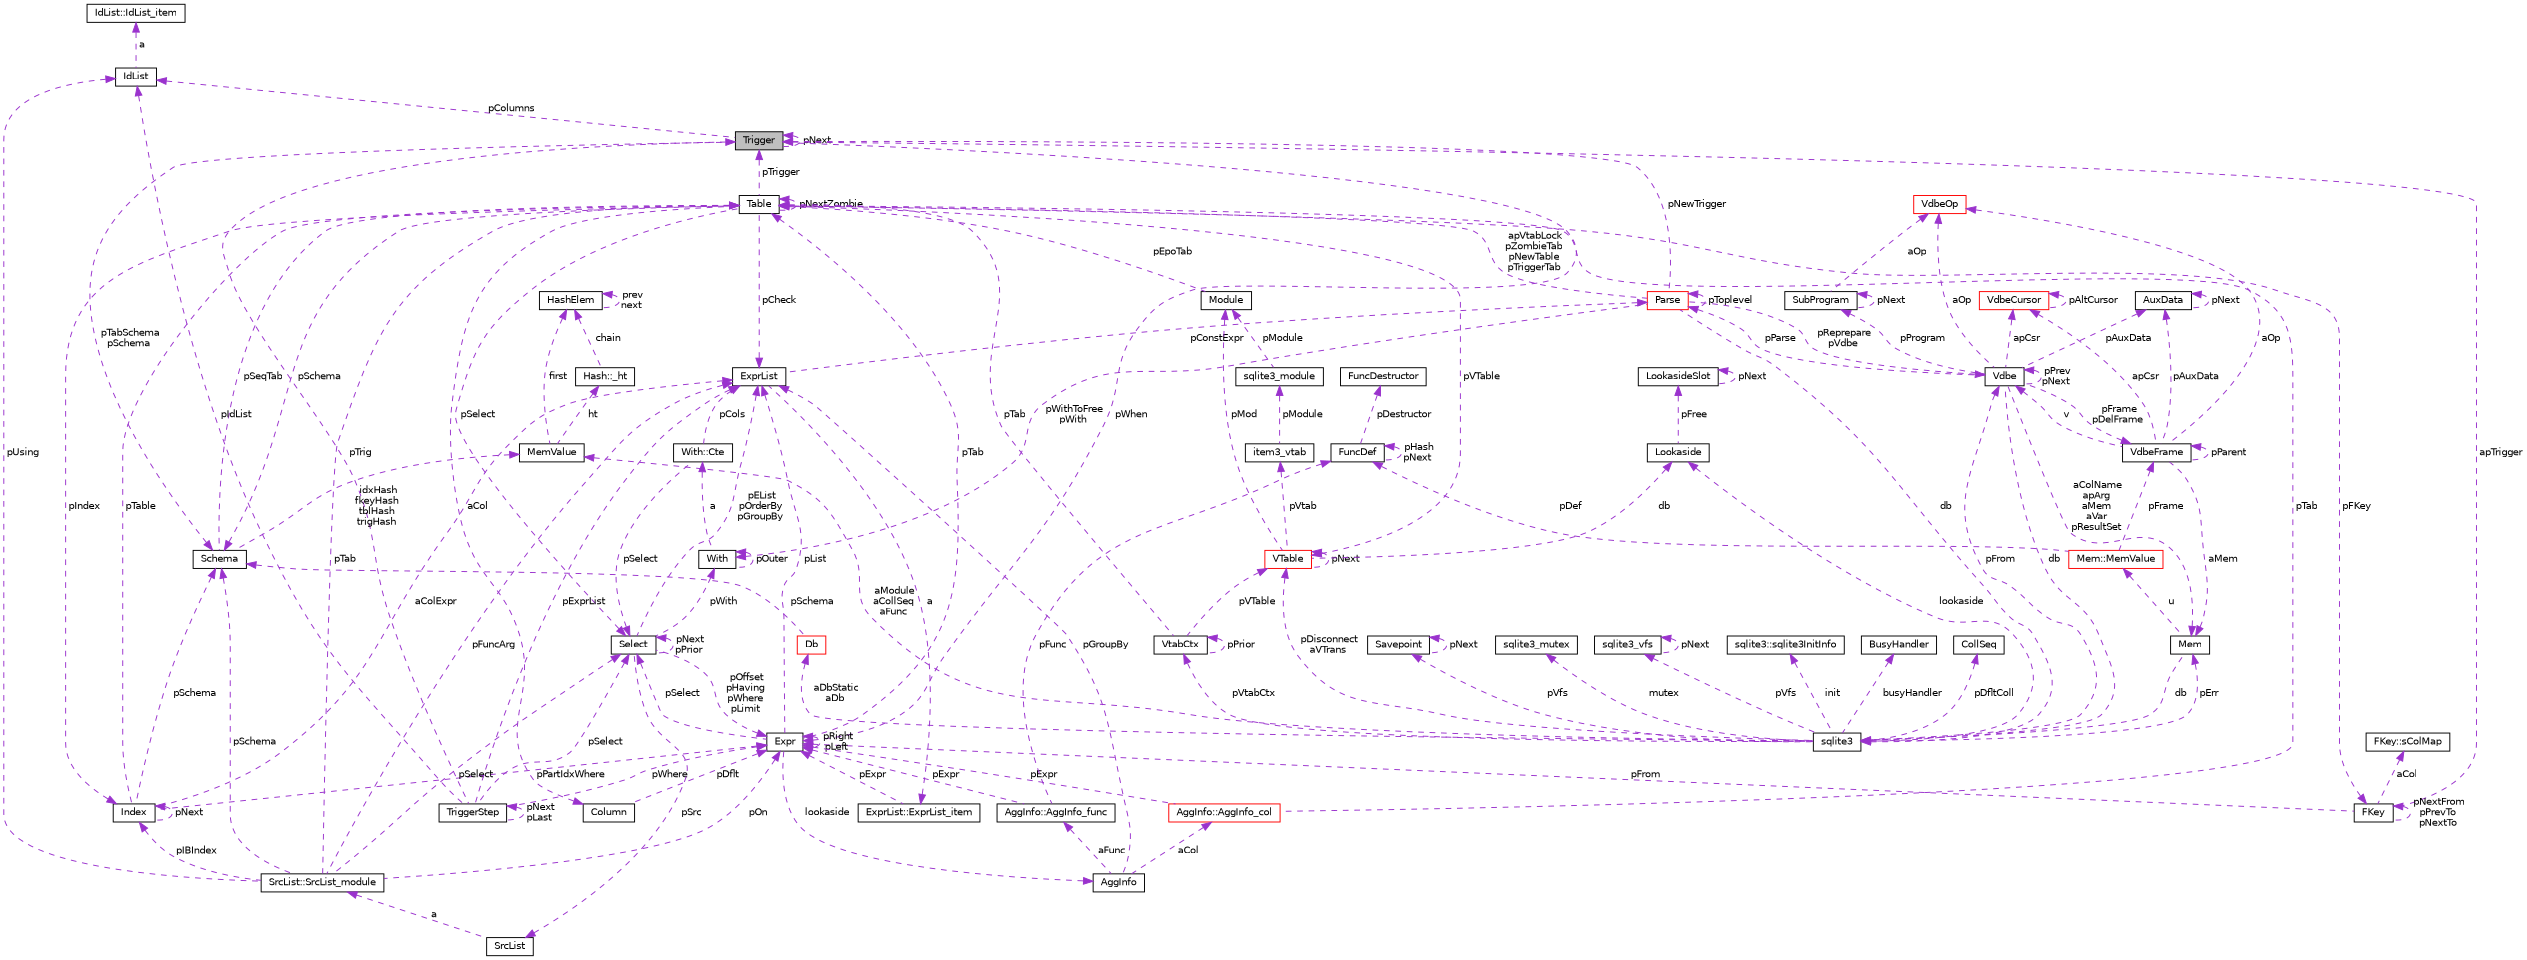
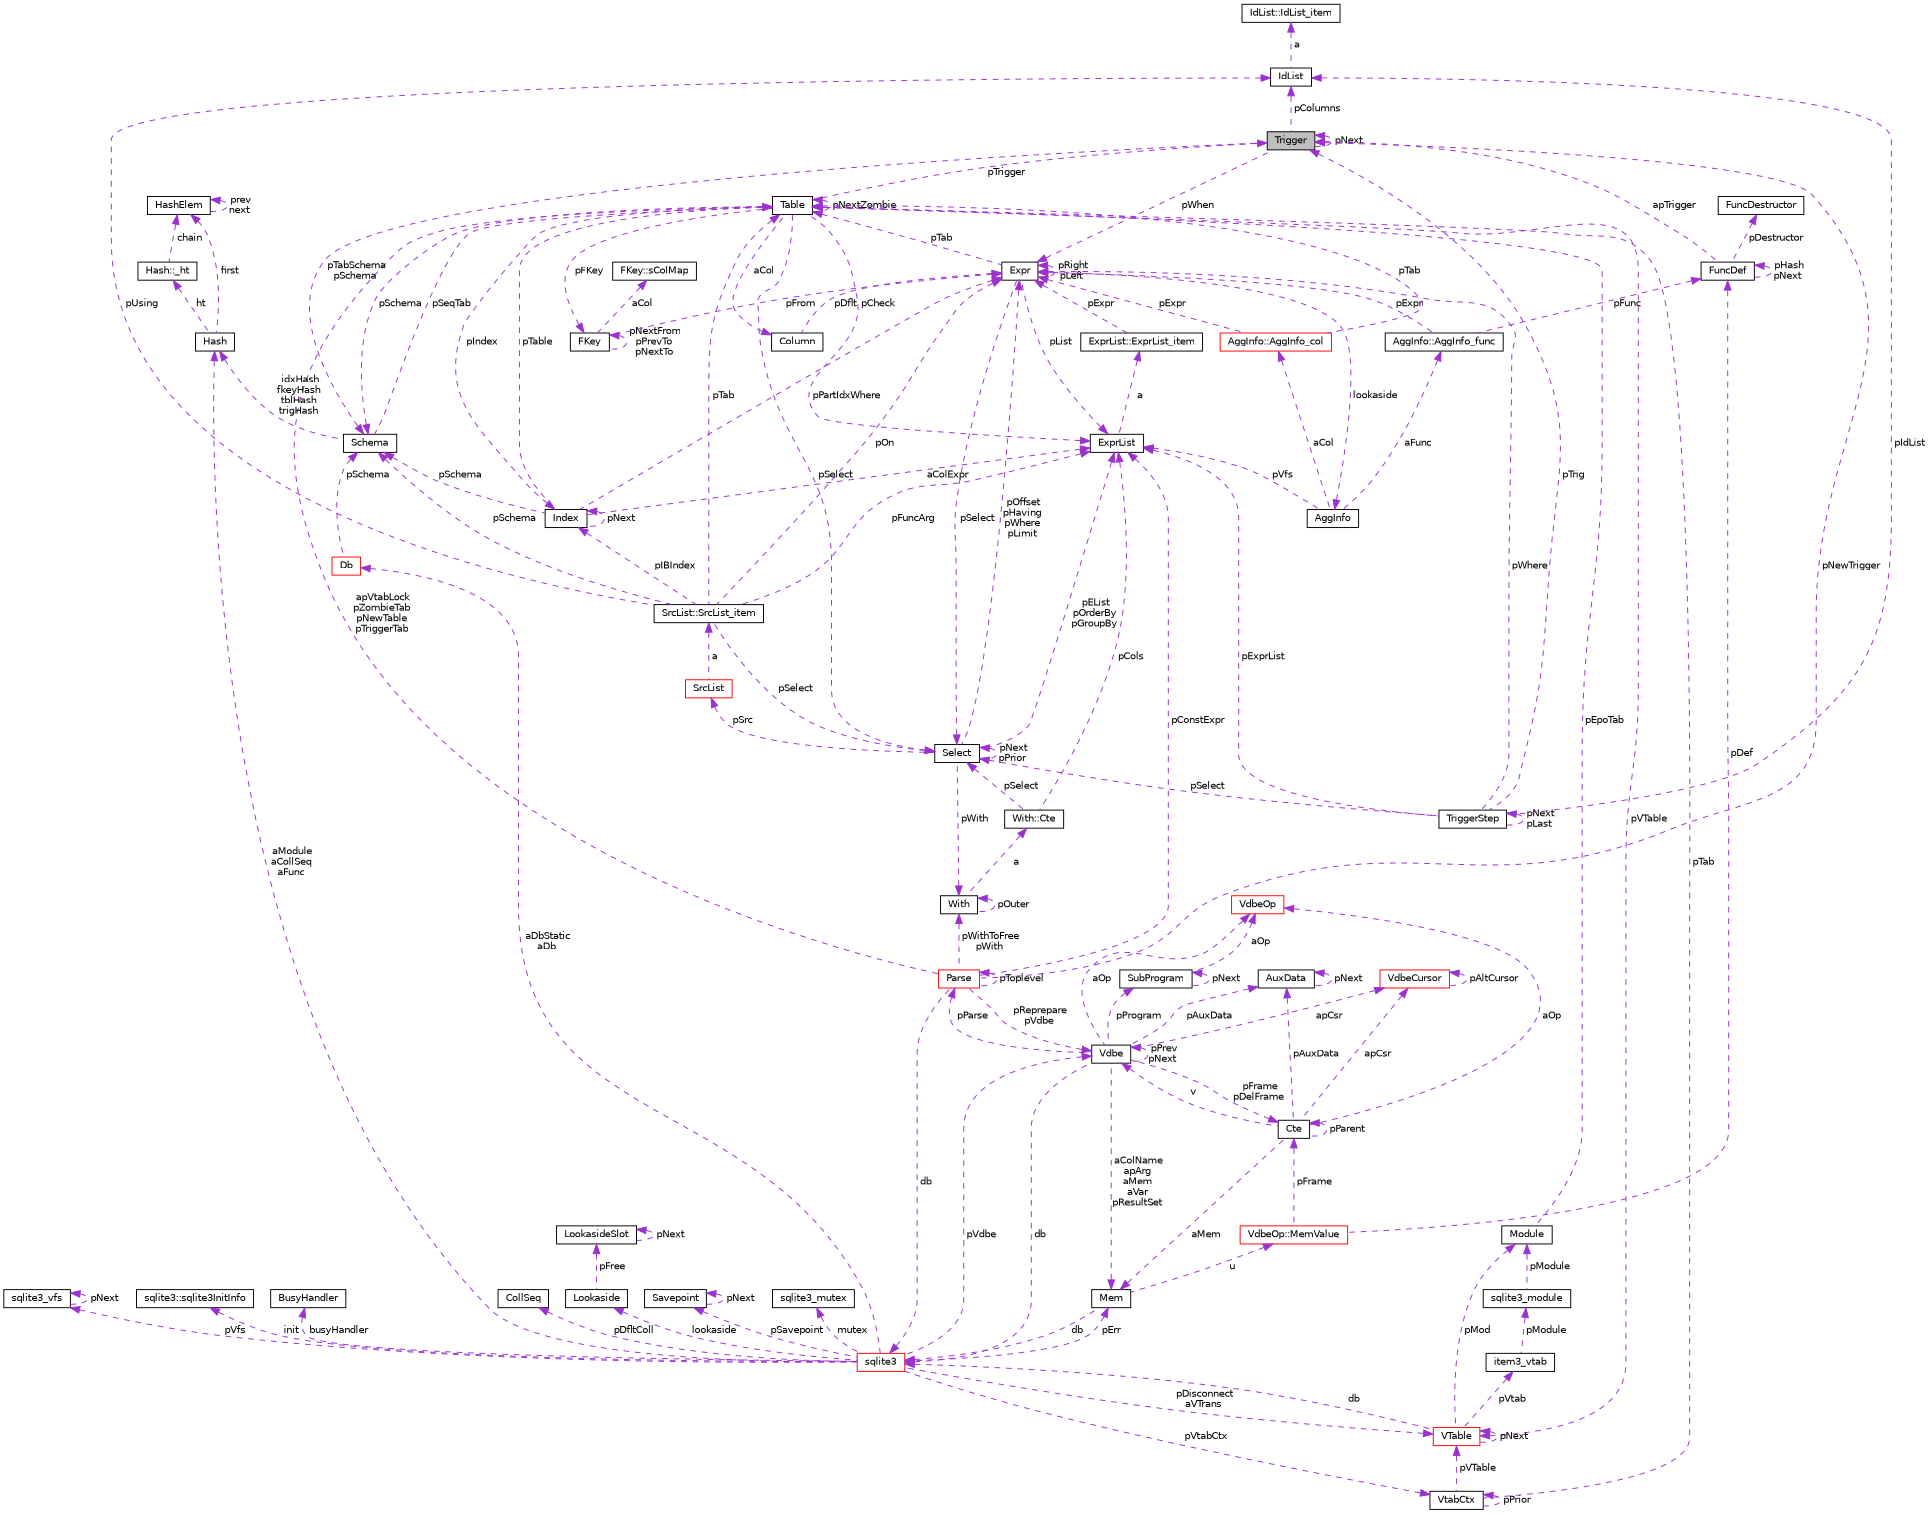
  digraph {
    node [color=black fillcolor=white fontname=Helvetica fontsize=10 shape=record style=filled]
    edge [color=darkorchid3 dir=back fontname=Helvetica fontsize=10 labelfontname=Helvetica labelfontsize=10 style=dashed]
    n1 [fillcolor=grey75 fontcolor=black height=0.2 label=Trigger width=0.4]
    n2 [height=0.2 label=TriggerStep width=0.4]
    n3 [height=0.2 label=Table width=0.4]
    n4 [height=0.2 label=FKey width=0.4]
    n5 [color=red height=0.2 label=Parse width=0.4]
    n6 [height=0.2 label=Expr width=0.4]
    n7 [color=red height=0.2 label="AggInfo::AggInfo_col" width=0.4]
-   n8 [height=0.2 label="SrcList::SrcList_module" width=0.4]
+   n8 [height=0.2 label="SrcList::SrcList_item" width=0.4]
    n9 [height=0.2 label=Index width=0.4]
    n10 [height=0.2 label=Schema width=0.4]
    n11 [height=0.2 label=VtabCtx width=0.4]
    n12 [height=0.2 label=Module width=0.4]
    n13 [height=0.2 label=Vdbe width=0.4]
    n14 [height=0.2 label=Column width=0.4]
    n15 [height=0.2 label=Select width=0.4]
    n16 [height=0.2 label="ExprList::ExprList_item" width=0.4]
    n17 [height=0.2 label="AggInfo::AggInfo_func" width=0.4]
    n18 [height=0.2 label=AggInfo width=0.4]
    n19 [height=0.2 label="With::Cte" width=0.4]
-   n20 [height=0.2 label=SrcList width=0.4]
+   n20 [color=red height=0.2 label=SrcList width=0.4]
    n21 [height=0.2 label=ExprList width=0.4]
    n22 [color=red height=0.2 label=Db width=0.4]
-   n23 [height=0.2 label=sqlite3 width=0.4]
+   n23 [color=red height=0.2 label=sqlite3 width=0.4]
    n24 [color=red height=0.2 label=VTable width=0.4]
    n25 [height=0.2 label=sqlite3_module width=0.4]
-   n26 [height=0.2 label=MemValue width=0.4]
+   n26 [height=0.2 label=Hash width=0.4]
    n27 [height=0.2 label=Mem width=0.4]
    n28 [height=0.2 label="Hash::_ht" width=0.4]
    n29 [height=0.2 label=HashElem width=0.4]
    n30 [height=0.2 label="FKey::sColMap" width=0.4]
-   n31 [height=0.2 label=VdbeFrame width=0.4]
-   n32 [color=red height=0.2 label="Mem::MemValue" width=0.4]
+   n31 [height=0.2 label=Cte width=0.4]
+   n32 [color=red height=0.2 label="VdbeOp::MemValue" width=0.4]
    n33 [height=0.2 label=AuxData width=0.4]
    n34 [height=0.2 label=SubProgram width=0.4]
    n35 [color=red height=0.2 label=VdbeOp width=0.4]
    n36 [color=red height=0.2 label=VdbeCursor width=0.4]
    n37 [height=0.2 label=With width=0.4]
    n38 [height=0.2 label=IdList width=0.4]
    n39 [height=0.2 label="IdList::IdList_item" width=0.4]
    n40 [height=0.2 label=FuncDef width=0.4]
    n41 [height=0.2 label=FuncDestructor width=0.4]
    n42 [height=0.2 label=Savepoint width=0.4]
    n43 [height=0.2 label=Lookaside width=0.4]
    n44 [height=0.2 label=LookasideSlot width=0.4]
    n45 [height=0.2 label=sqlite3_mutex width=0.4]
    n46 [height=0.2 label=sqlite3_vfs width=0.4]
    n47 [height=0.2 label="sqlite3::sqlite3InitInfo" width=0.4]
    n48 [height=0.2 label=BusyHandler width=0.4]
    n49 [height=0.2 label=CollSeq width=0.4]
    n50 [height=0.2 label=item3_vtab width=0.4]
    n1 -> n1 [label=" pNext"]
    n1 -> n2 [label=" pTrig"]
    n1 -> n3 [label=" pTrigger"]
-   n1 -> n4 [label=" apTrigger"]
+   n1 -> n40 [label=" apTrigger"]
    n1 -> n5 [label=" pNewTrigger"]
    n2 -> n2 [label=" pNext\npLast"]
    n3 -> n3 [label=" pNextZombie"]
    n3 -> n5 [label=" apVtabLock\npZombieTab\npNewTable\npTriggerTab"]
    n3 -> n6 [label=" pTab"]
    n3 -> n7 [label=" pTab"]
    n3 -> n8 [label=" pTab"]
    n3 -> n9 [label=" pTable"]
    n3 -> n10 [label=" pSeqTab"]
    n3 -> n11 [label=" pTab"]
    n3 -> n12 [label=" pEpoTab"]
    n4 -> n3 [label=" pFKey"]
    n4 -> n4 [label=" pNextFrom\npPrevTo\npNextTo"]
    n5 -> n5 [label=" pToplevel"]
    n5 -> n13 [label=" pParse"]
    n6 -> n1 [label=" pWhen"]
    n6 -> n2 [label=" pWhere"]
    n6 -> n4 [label=" pFrom"]
    n6 -> n6 [label=" pRight\npLeft"]
    n6 -> n7 [label=" pExpr"]
    n6 -> n8 [label=" pOn"]
    n6 -> n9 [label=" pPartIdxWhere"]
    n6 -> n14 [label=" pDflt"]
    n6 -> n15 [label=" pOffset\npHaving\npWhere\npLimit"]
    n6 -> n16 [label=" pExpr"]
    n6 -> n17 [label=" pExpr"]
    n7 -> n18 [label=" aCol"]
    n8 -> n20 [label=" a"]
    n9 -> n3 [label=" pIndex"]
    n9 -> n8 [label=" pIBIndex"]
    n9 -> n9 [label=" pNext"]
    n10 -> n1 [label=" pTabSchema\npSchema"]
    n10 -> n3 [label=" pSchema"]
    n10 -> n8 [label=" pSchema"]
    n10 -> n9 [label=" pSchema"]
    n10 -> n22 [label=" pSchema"]
    n11 -> n11 [label=" pPrior"]
    n11 -> n23 [label=" pVtabCtx"]
    n12 -> n24 [label=" pMod"]
    n12 -> n25 [label=" pModule"]
    n13 -> n5 [label=" pReprepare\npVdbe"]
    n13 -> n13 [label=" pPrev\npNext"]
-   n13 -> n23 [label=" pFrom"]
+   n13 -> n23 [label=" pVdbe"]
    n13 -> n31 [label=" v"]
    n14 -> n3 [label=" aCol"]
    n15 -> n2 [label=" pSelect"]
    n15 -> n3 [label=" pSelect"]
    n15 -> n6 [label=" pSelect"]
    n15 -> n8 [label=" pSelect"]
    n15 -> n15 [label=" pNext\npPrior"]
    n15 -> n19 [label=" pSelect"]
    n16 -> n21 [label=" a"]
    n17 -> n18 [label=" aFunc"]
    n18 -> n6 [label=" lookaside"]
    n19 -> n37 [label=" a"]
    n20 -> n15 [label=" pSrc"]
    n21 -> n2 [label=" pExprList"]
    n21 -> n3 [label=" pCheck"]
-   n5 -> n21 [label=" pConstExpr"]
+   n21 -> n5 [label=" pConstExpr"]
    n21 -> n6 [label=" pList"]
    n21 -> n8 [label=" pFuncArg"]
    n21 -> n9 [label=" aColExpr"]
    n21 -> n15 [label=" pEList\npOrderBy\npGroupBy"]
-   n21 -> n18 [label=" pGroupBy"]
+   n21 -> n18 [label=" pVfs"]
    n21 -> n19 [label=" pCols"]
    n22 -> n23 [label=" aDbStatic\naDb"]
    n23 -> n5 [label=" db"]
    n23 -> n13 [label=" db"]
-   n43 -> n24 [label=" db"]
+   n23 -> n24 [label=" db"]
    n23 -> n27 [label=" db"]
    n24 -> n3 [label=" pVTable"]
    n24 -> n11 [label=" pVTable"]
    n24 -> n23 [label=" pDisconnect\naVTrans"]
    n24 -> n24 [label=" pNext"]
    n25 -> n50 [label=" pModule"]
    n26 -> n10 [label=" idxHash\nfkeyHash\ntblHash\ntrigHash"]
    n26 -> n23 [label=" aModule\naCollSeq\naFunc"]
    n27 -> n13 [label=" aColName\napArg\naMem\naVar\npResultSet"]
    n27 -> n23 [label=" pErr"]
    n27 -> n31 [label=" aMem"]
    n28 -> n26 [label=" ht"]
    n29 -> n26 [label=" first"]
    n29 -> n28 [label=" chain"]
    n29 -> n29 [label=" prev\nnext"]
    n30 -> n4 [label=" aCol"]
    n31 -> n13 [label=" pFrame\npDelFrame"]
    n31 -> n31 [label=" pParent"]
    n31 -> n32 [label=" pFrame"]
    n32 -> n27 [label=" u"]
    n33 -> n13 [label=" pAuxData"]
    n33 -> n31 [label=" pAuxData"]
    n33 -> n33 [label=" pNext"]
    n34 -> n13 [label=" pProgram"]
    n34 -> n34 [label=" pNext"]
    n35 -> n13 [label=" aOp"]
    n35 -> n31 [label=" aOp"]
    n35 -> n34 [label=" aOp"]
    n36 -> n13 [label=" apCsr"]
    n36 -> n31 [label=" apCsr"]
    n36 -> n36 [label=" pAltCursor"]
    n37 -> n5 [label=" pWithToFree\npWith"]
    n37 -> n15 [label=" pWith"]
    n37 -> n37 [label=" pOuter"]
    n38 -> n1 [label=" pColumns"]
    n38 -> n2 [label=" pIdList"]
    n38 -> n8 [label=" pUsing"]
    n39 -> n38 [label=" a"]
    n40 -> n17 [label=" pFunc"]
    n40 -> n32 [label=" pDef"]
    n40 -> n40 [label=" pHash\npNext"]
    n41 -> n40 [label=" pDestructor"]
-   n42 -> n23 [label=" pVfs"]
+   n42 -> n23 [label=" pSavepoint"]
    n42 -> n42 [label=" pNext"]
    n43 -> n23 [label=" lookaside"]
    n44 -> n43 [label=" pFree"]
    n44 -> n44 [label=" pNext"]
    n45 -> n23 [label=" mutex"]
    n46 -> n23 [label=" pVfs"]
    n46 -> n46 [label=" pNext"]
    n47 -> n23 [label=" init"]
    n48 -> n23 [label=" busyHandler"]
    n49 -> n23 [label=" pDfltColl"]
    n50 -> n24 [label=" pVtab"]
  }
